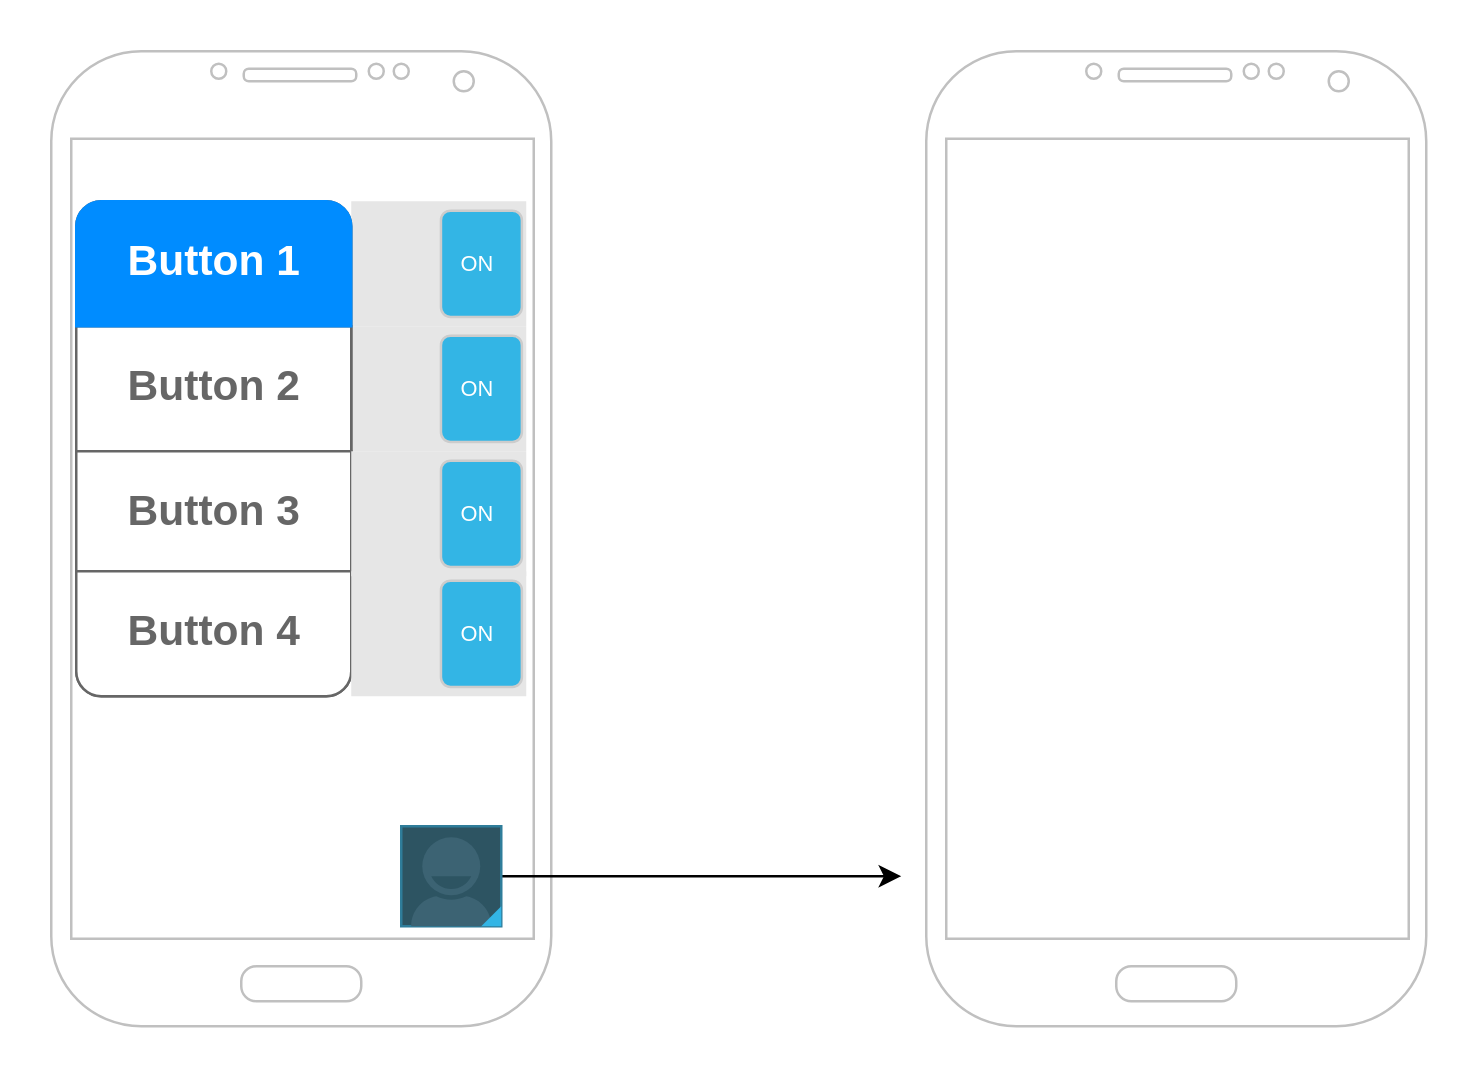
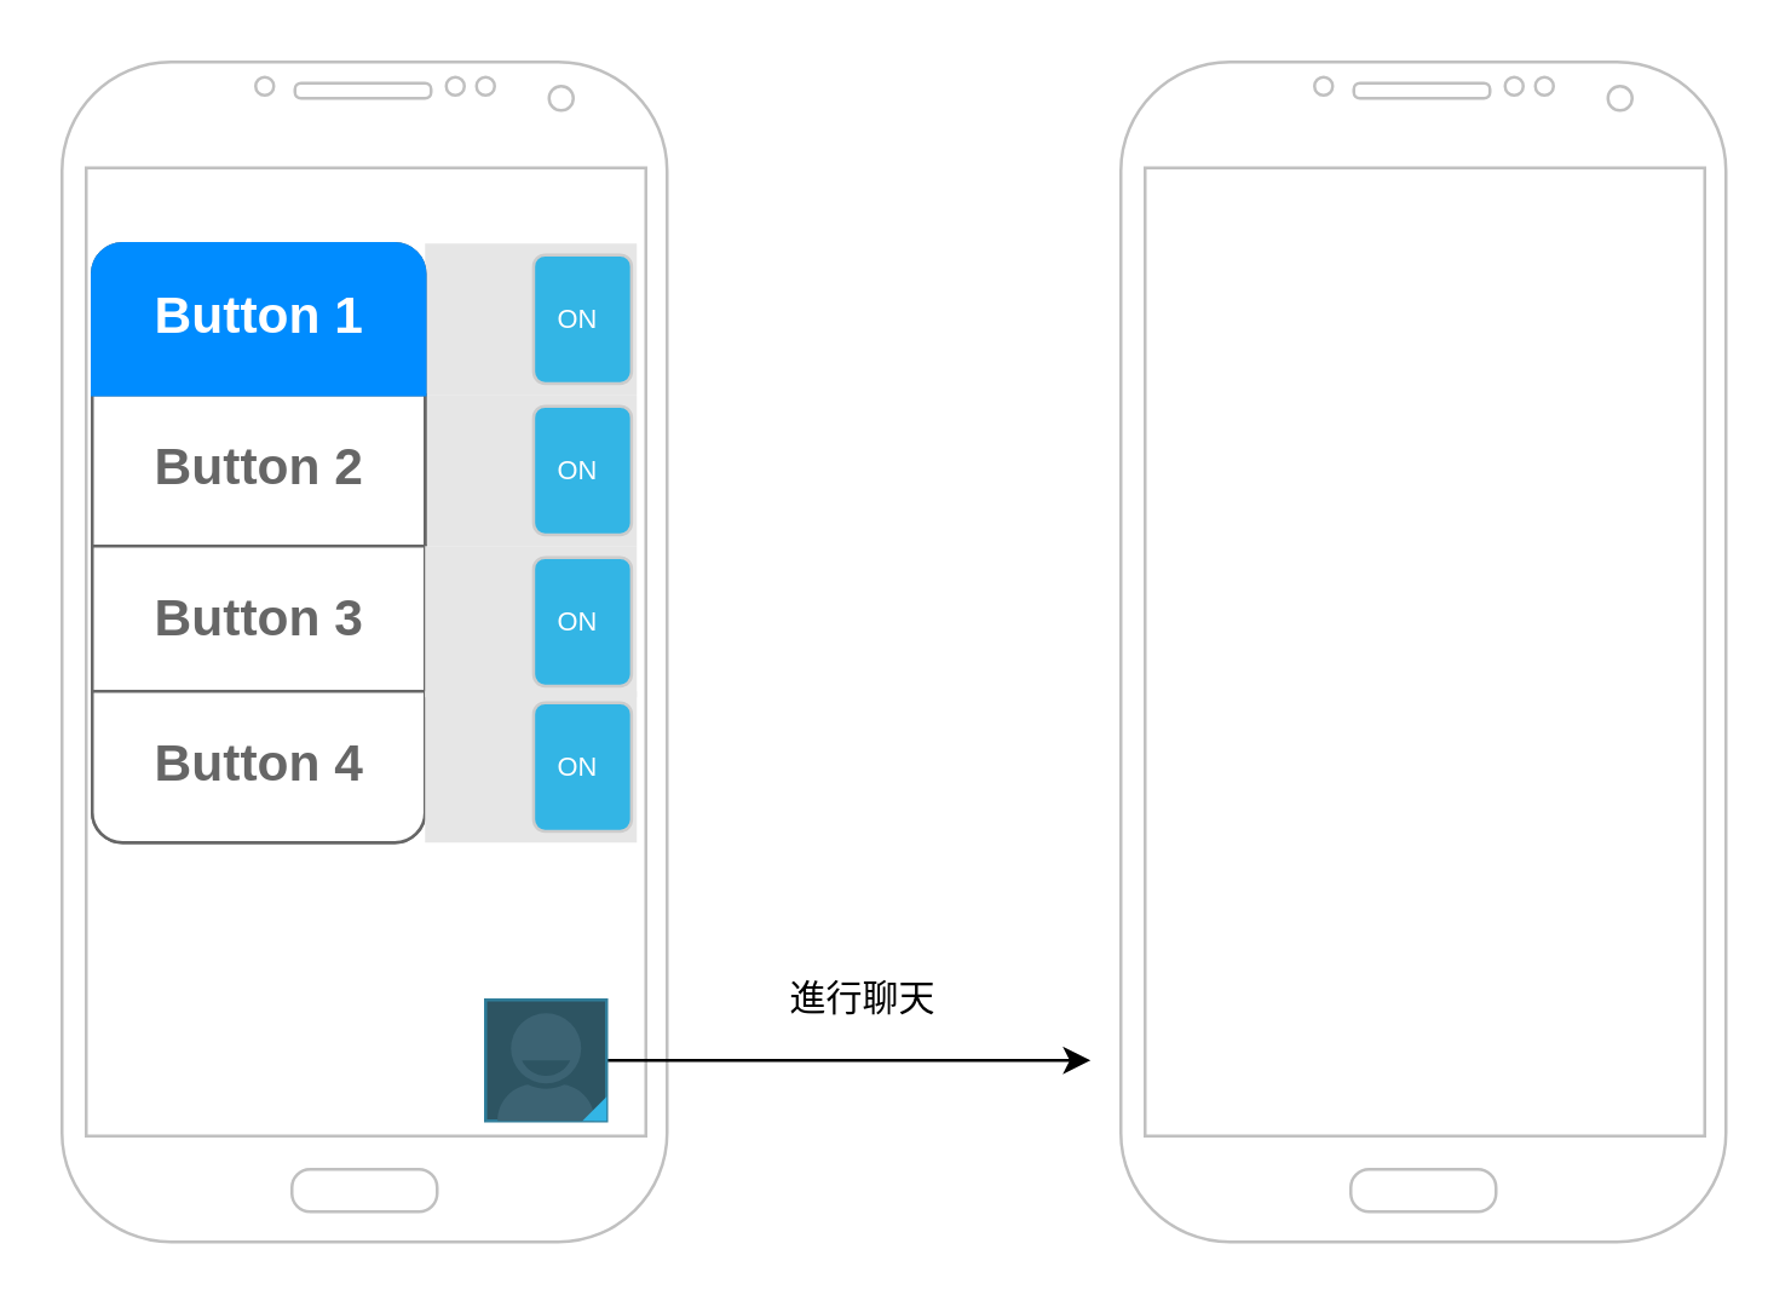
  <mxCell id="0" />
  <mxCell id="1" parent="0" />
  <mxCell id="2" value="" style="verticalLabelPosition=bottom;verticalAlign=top;html=1;shadow=0;dashed=0;strokeWidth=1;shape=mxgraph.android.phone2;fillColor=#ffffff;strokeColor=#c0c0c0;" vertex="1" parent="1"><mxGeometry x="20" y="20" width="200" height="390" as="geometry" /></mxCell>
  <mxCell id="3" value="" style="verticalLabelPosition=bottom;verticalAlign=top;html=1;shadow=0;dashed=0;strokeWidth=1;shape=mxgraph.android.phone2;fillColor=#ffffff;strokeColor=#c0c0c0;" vertex="1" parent="1"><mxGeometry x="370" y="20" width="200" height="390" as="geometry" /></mxCell>
  <mxCell id="4" style="edgeStyle=orthogonalEdgeStyle;rounded=0;orthogonalLoop=1;jettySize=auto;html=1;" edge="1" parent="1" source="5"><mxGeometry relative="1" as="geometry"><mxPoint x="360" y="350" as="targetPoint" /></mxGeometry></mxCell>
  <mxCell id="5" value="" style="verticalLabelPosition=bottom;verticalAlign=top;html=1;shadow=0;dashed=0;strokeWidth=1;shape=mxgraph.android.contact_badge_focused;" vertex="1" parent="1"><mxGeometry x="160" y="330" width="40" height="40" as="geometry" /></mxCell>
  <mxCell id="6" value="" style="verticalLabelPosition=bottom;verticalAlign=top;html=1;shadow=0;dashed=0;strokeWidth=1;shape=mxgraph.android.switch_on;fillColor=#E6E6E6;" vertex="1" parent="1"><mxGeometry x="140" y="80" width="70" height="50" as="geometry" /></mxCell>
  <mxCell id="7" value="" style="verticalLabelPosition=bottom;verticalAlign=top;html=1;shadow=0;dashed=0;strokeWidth=1;shape=mxgraph.android.switch_on;fillColor=#E6E6E6;" vertex="1" parent="1"><mxGeometry x="140" y="130" width="70" height="50" as="geometry" /></mxCell>
  <mxCell id="8" value="" style="strokeWidth=1;shadow=0;dashed=0;align=center;html=1;shape=mxgraph.mockup.rrect;rSize=10;fillColor=#ffffff;strokeColor=#666666;" vertex="1" parent="1"><mxGeometry x="30" y="80" width="110" height="198" as="geometry" /></mxCell>
  <mxCell id="9" value="Button 2" style="strokeColor=inherit;fillColor=inherit;gradientColor=inherit;strokeWidth=1;shadow=0;dashed=0;align=center;html=1;shape=mxgraph.mockup.rrect;rSize=0;fontSize=17;fontColor=#666666;fontStyle=1;resizeWidth=1;" vertex="1" parent="8"><mxGeometry width="110" height="50" relative="1" as="geometry"><mxPoint y="50" as="offset" /></mxGeometry></mxCell>
  <mxCell id="10" value="Button 3" style="strokeColor=inherit;fillColor=inherit;gradientColor=inherit;strokeWidth=1;shadow=0;dashed=0;align=center;html=1;shape=mxgraph.mockup.rrect;rSize=0;fontSize=17;fontColor=#666666;fontStyle=1;resizeWidth=1;" vertex="1" parent="8"><mxGeometry width="110" height="50" relative="1" as="geometry"><mxPoint y="100" as="offset" /></mxGeometry></mxCell>
  <mxCell id="11" value="Button 4" style="strokeColor=inherit;fillColor=inherit;gradientColor=inherit;strokeWidth=1;shadow=0;dashed=0;align=center;html=1;shape=mxgraph.mockup.bottomButton;rSize=10;fontSize=17;fontColor=#666666;fontStyle=1;resizeWidth=1;" vertex="1" parent="8"><mxGeometry y="1" width="110" height="50" relative="1" as="geometry"><mxPoint y="-50" as="offset" /></mxGeometry></mxCell>
  <mxCell id="12" value="Button 1" style="strokeWidth=1;shadow=0;dashed=0;align=center;html=1;shape=mxgraph.mockup.topButton;rSize=10;fontSize=17;fontColor=#ffffff;fontStyle=1;fillColor=#008cff;strokeColor=#008cff;resizeWidth=1;" vertex="1" parent="8"><mxGeometry width="110" height="50" relative="1" as="geometry" /></mxCell>
  <mxCell id="13" value="" style="verticalLabelPosition=bottom;verticalAlign=top;html=1;shadow=0;dashed=0;strokeWidth=1;shape=mxgraph.android.switch_on;fillColor=#E6E6E6;" vertex="1" parent="1"><mxGeometry x="140" y="180" width="70" height="50" as="geometry" /></mxCell>
  <mxCell id="14" value="" style="verticalLabelPosition=bottom;verticalAlign=top;html=1;shadow=0;dashed=0;strokeWidth=1;shape=mxgraph.android.switch_on;fillColor=#E6E6E6;" vertex="1" parent="1"><mxGeometry x="140" y="228" width="70" height="50" as="geometry" /></mxCell>
+ <mxCell id="15" value="進行聊天" style="text;html=1;strokeColor=none;fillColor=none;align=center;verticalAlign=middle;whiteSpace=wrap;rounded=0;" vertex="1" parent="1"><mxGeometry x="240" y="320" width="90" height="20" as="geometry" /></mxCell>
